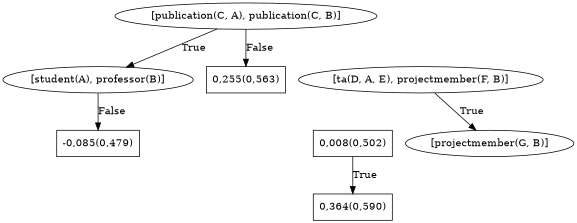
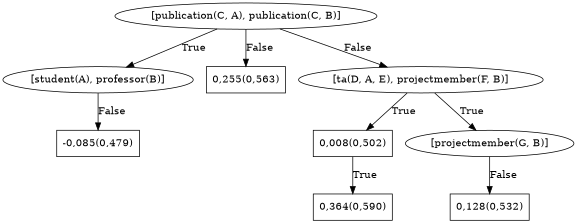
  digraph {
    node [shape=box]
    n1 [label="[student(A), professor(B)]" shape=""]
    n2 [label="-0,085(0,479)"]
    n3 [label="[publication(C, A), publication(C, B)]" shape=""]
    n4 [label="0,255(0,563)"]
    n5 [label="[ta(D, A, E), projectmember(F, B)]" shape=""]
    n6 [label="0,008(0,502)"]
    n7 [label="[projectmember(G, B)]" shape=""]
    n8 [label="0,364(0,590)"]
+   n9 [label="0,128(0,532)"]
    n1 -> n2 [label=False]
    n3 -> n1 [label=True]
    n3 -> n4 [label=False]
+   n3 -> n5 [label=False]
+   n5 -> n6 [label=True]
    n5 -> n7 [label=True]
    n6 -> n8 [label=True]
+   n7 -> n9 [label=False]
  }
